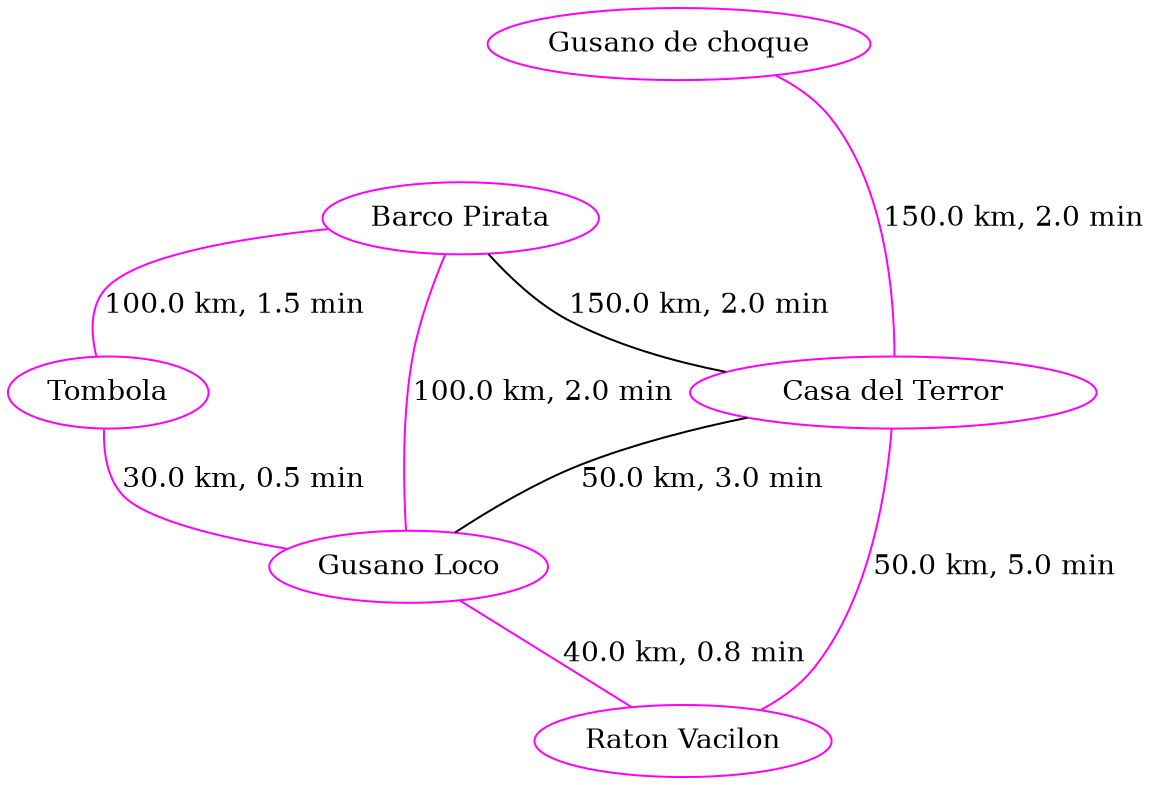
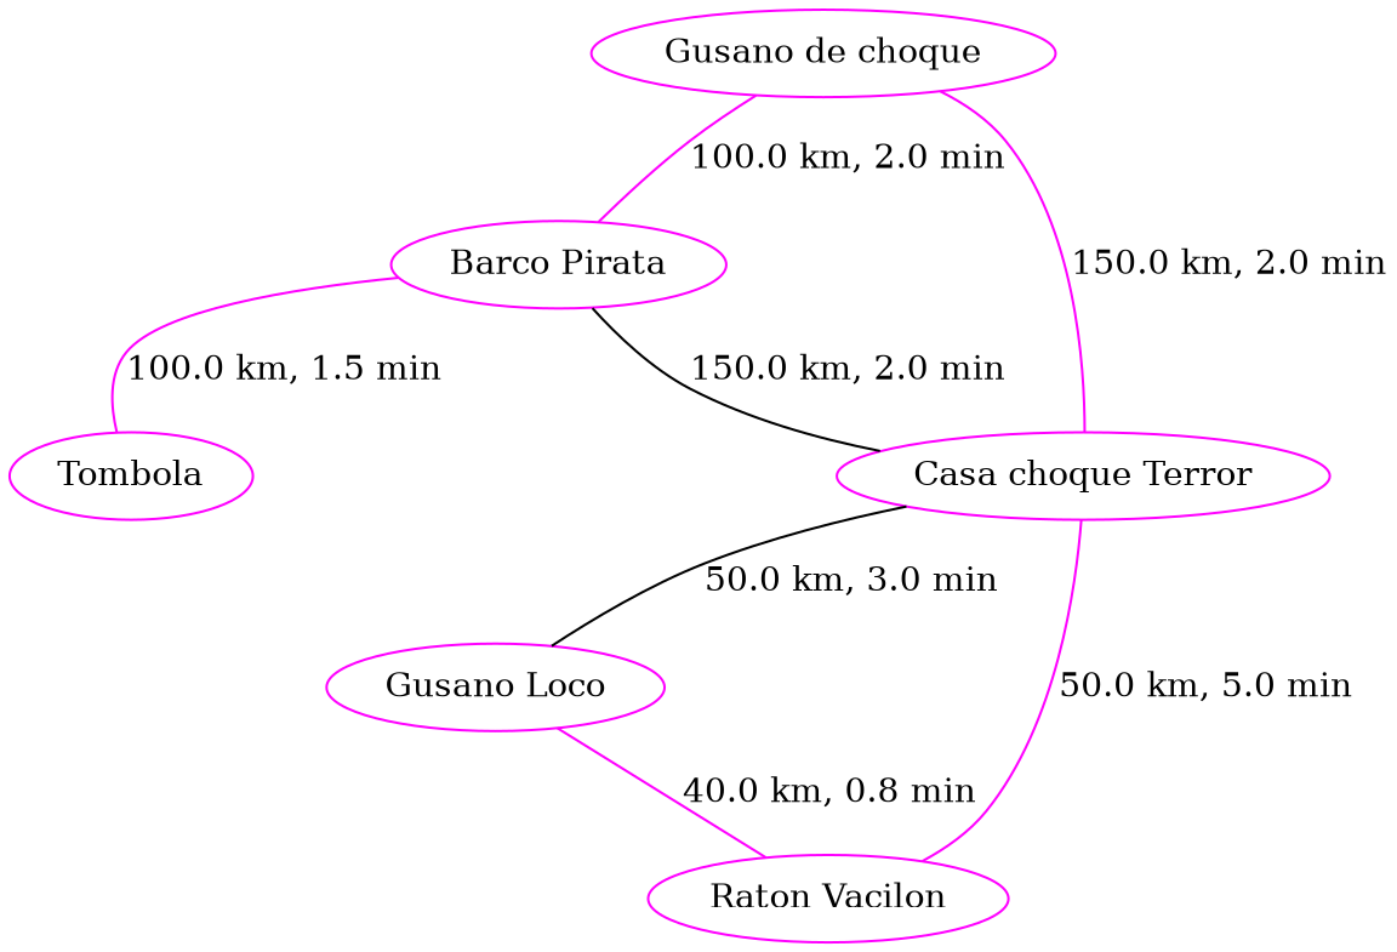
  strict graph {
    node [color=magenta]
    edge [color=magenta]
    n1 [label="Barco Pirata"]
-   n2 [label="Casa del Terror"]
+   n2 [label="Casa choque Terror"]
    n3 [label=Tombola]
    n4 [label="Raton Vacilon"]
    n5 [label="Gusano Loco"]
    n6 [label="Gusano de choque"]
    n1 -- n2 [color=black label="150.0 km, 2.0 min"]
    n1 -- n3 [label="100.0 km, 1.5 min"]
    n2 -- n4 [label="50.0 km, 5.0 min"]
    n2 -- n5 [color=black label="50.0 km, 3.0 min"]
-   n3 -- n5 [label="30.0 km, 0.5 min"]
    n5 -- n4 [label="40.0 km, 0.8 min"]
-   n5 -- n1 [label="100.0 km, 2.0 min"]
+   n6 -- n1 [label="100.0 km, 2.0 min"]
    n6 -- n2 [label="150.0 km, 2.0 min"]
  }
